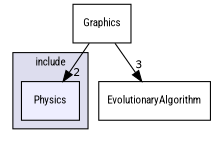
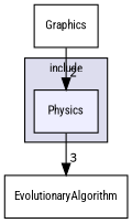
  digraph {
    compound=true
    fontname="Roboto Condensed"
    node [fontname="Roboto Condensed" fontsize=10 shape=box]
    edge [fontname="Roboto Condensed" labeldistance=1.5 labelfontname=Helvetica labelfontsize=10]
    n1 [fillcolor="#eeeeff" label=Physics pencolor=black style=filled]
    n2 [label=EvolutionaryAlgorithm]
    n3 [label=Graphics]
    subgraph cluster_1 {
      bgcolor="#ddddee"
      fontsize=10
      label=include
      pencolor=black
      n1
    }
-   n3 -> n2 [headlabel=3]
+   n1 -> n2 [headlabel=3]
    n3 -> n1 [headlabel=2]
  }
